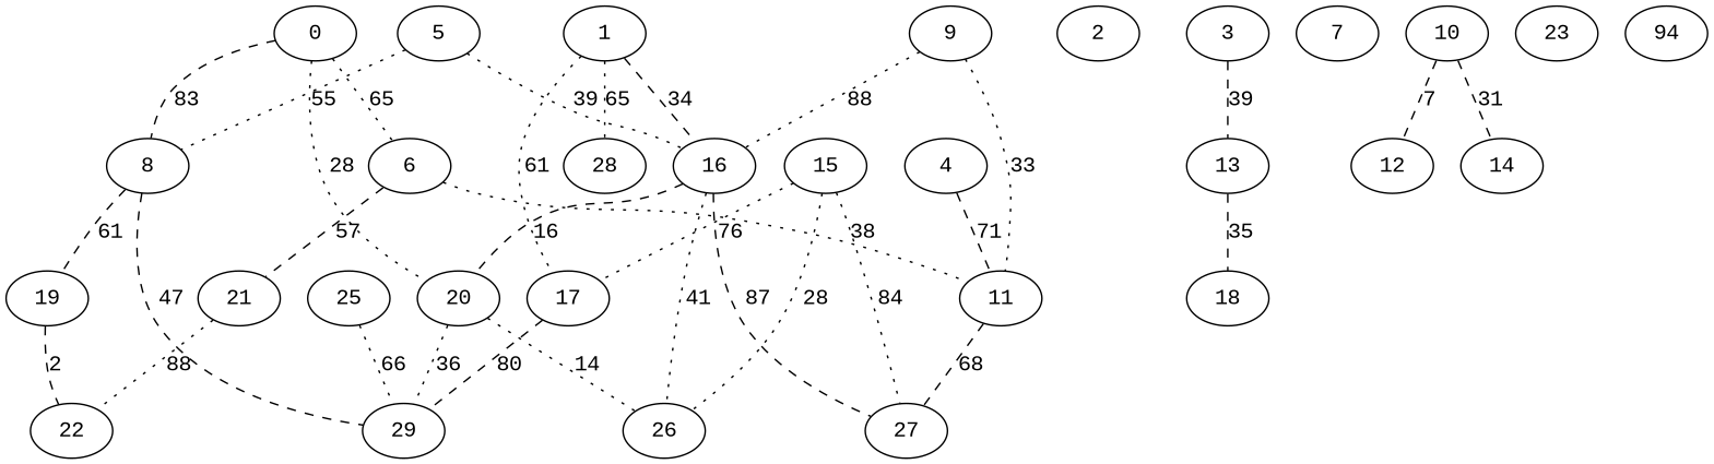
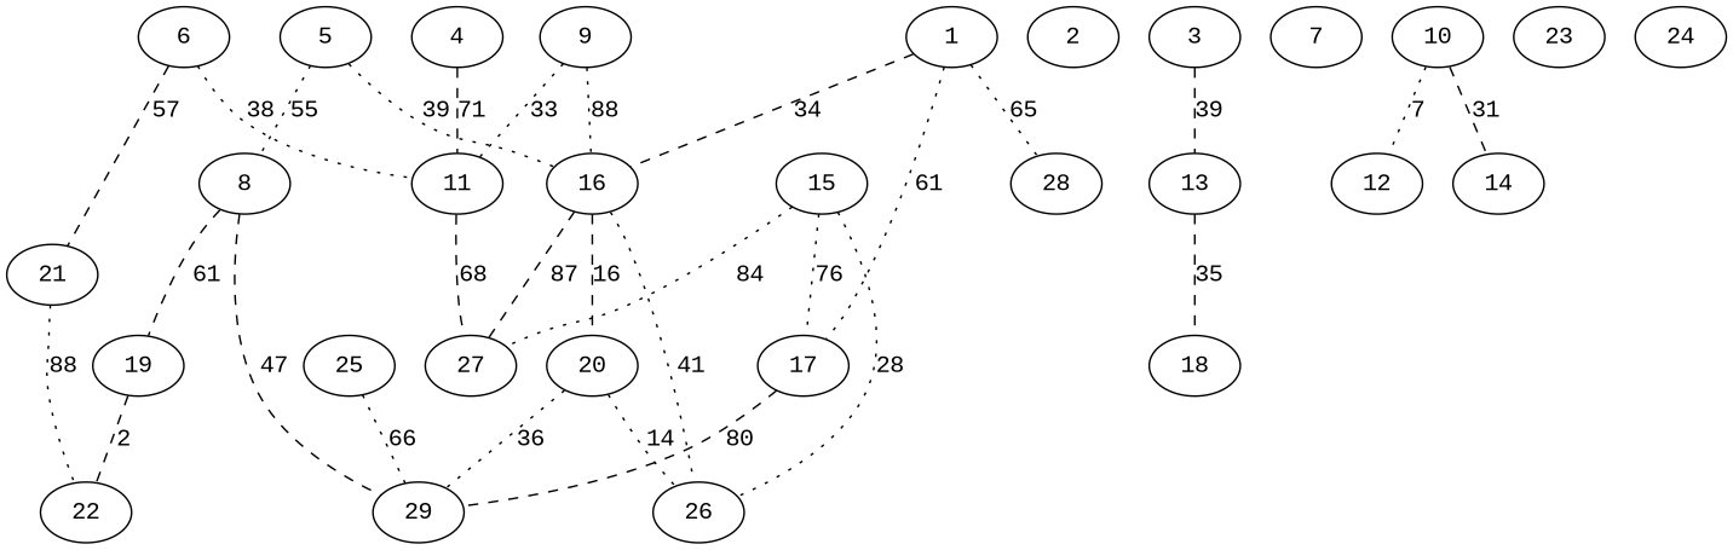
  graph {
    fontname="Liberation Mono"
    node [fontname="Liberation Mono"]
    edge [fontname="Liberation Mono" style=dotted]
-   n1 [label=0]
    n2 [label=6]
    n3 [label=8]
    n4 [label=20]
    n5 [label=11]
    n6 [label=21]
    n7 [label=19]
    n8 [label=29]
    n9 [label=26]
    n10 [label=1]
    n11 [label=16]
    n12 [label=17]
    n13 [label=28]
    n14 [label=27]
    n15 [label=2]
    n16 [label=3]
    n17 [label=13]
    n18 [label=18]
    n19 [label=4]
    n20 [label=5]
    n21 [label=22]
    n22 [label=7]
    n23 [label=9]
    n24 [label=10]
    n25 [label=12]
    n26 [label=14]
    n27 [label=15]
    n28 [label=23]
-   n29 [label=94]
+   n29 [label=24]
    n30 [label=25]
-   n1 -- n2 [label=65]
-   n1 -- n3 [label=83 style=dashed]
-   n1 -- n4 [label=28]
    n2 -- n5 [label=38]
    n2 -- n6 [label=57 style=dashed]
    n3 -- n7 [label=61 style=dashed]
    n3 -- n8 [label=47 style=dashed]
    n4 -- n8 [label=36]
    n4 -- n9 [label=14]
    n5 -- n14 [label=68 style=dashed]
    n6 -- n21 [label=88]
    n7 -- n21 [label=2 style=dashed]
    n10 -- n11 [label=34 style=dashed]
    n10 -- n12 [label=61]
    n10 -- n13 [label=65]
    n11 -- n4 [label=16 style=dashed]
    n11 -- n9 [label=41]
    n11 -- n14 [label=87 style=dashed]
    n12 -- n8 [label=80 style=dashed]
    n16 -- n17 [label=39 style=dashed]
    n17 -- n18 [label=35 style=dashed]
    n19 -- n5 [label=71 style=dashed]
    n20 -- n3 [label=55]
    n20 -- n11 [label=39]
    n23 -- n5 [label=33]
    n23 -- n11 [label=88]
-   n24 -- n25 [label=7 style=dashed]
+   n24 -- n25 [label=7]
    n24 -- n26 [label=31 style=dashed]
    n27 -- n9 [label=28]
    n27 -- n12 [label=76]
    n27 -- n14 [label=84]
    n30 -- n8 [label=66]
  }
